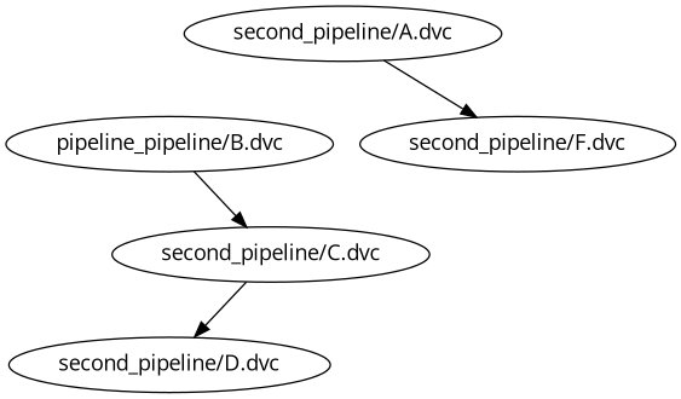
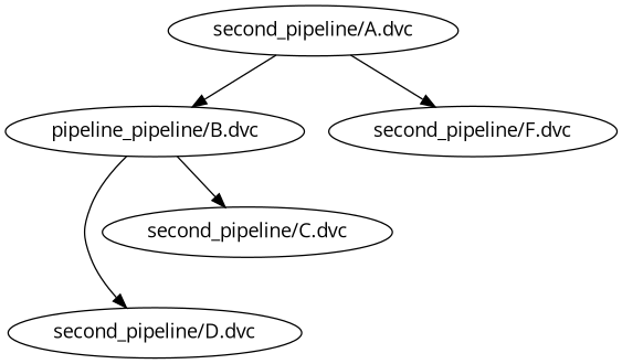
  strict digraph {
    fontname="Open Sans"
    node [fontname="Open Sans"]
    edge [fontname="Open Sans"]
    n1 [label="pipeline_pipeline/B.dvc"]
    "second_pipeline/D.dvc"
    "second_pipeline/C.dvc"
    "second_pipeline/A.dvc"
    "second_pipeline/F.dvc"
-   "second_pipeline/C.dvc" -> "second_pipeline/D.dvc"
+   n1 -> "second_pipeline/D.dvc"
    n1 -> "second_pipeline/C.dvc"
+   "second_pipeline/A.dvc" -> n1
    "second_pipeline/A.dvc" -> "second_pipeline/F.dvc"
  }
